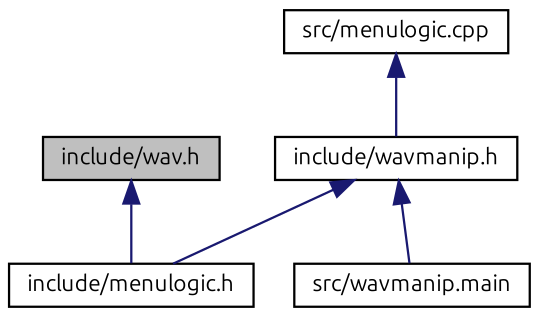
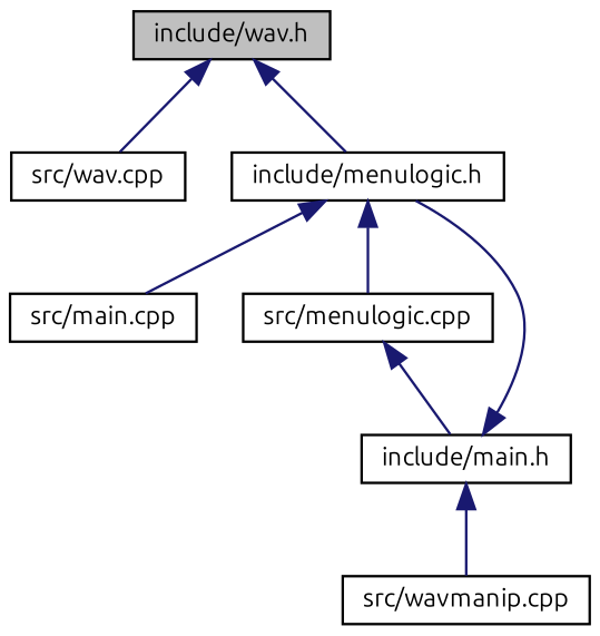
  digraph {
    fontname=Ubuntu
    node [color=black fillcolor=white fontname=Ubuntu fontsize=10 shape=record style=filled]
    edge [color=midnightblue dir=back fontname=Ubuntu fontsize=10 labelfontname=Helvetica labelfontsize=10 style=solid]
    n1 [fillcolor=grey75 fontcolor=black height=0.2 label="include/wav.h" width=0.4]
+   n2 [height=0.2 label="src/wav.cpp" width=0.4]
    n3 [height=0.2 label="include/menulogic.h" width=0.4]
+   n4 [height=0.2 label="src/main.cpp" width=0.4]
    n5 [height=0.2 label="src/menulogic.cpp" width=0.4]
-   n6 [height=0.2 label="include/wavmanip.h" width=0.4]
-   n7 [height=0.2 label="src/wavmanip.main" width=0.4]
+   n6 [height=0.2 label="include/main.h" width=0.4]
+   n7 [height=0.2 label="src/wavmanip.cpp" width=0.4]
+   n1 -> n2
    n1 -> n3
+   n3 -> n4
+   n3 -> n5
    n5 -> n6
    n6 -> n3
    n6 -> n7
  }
